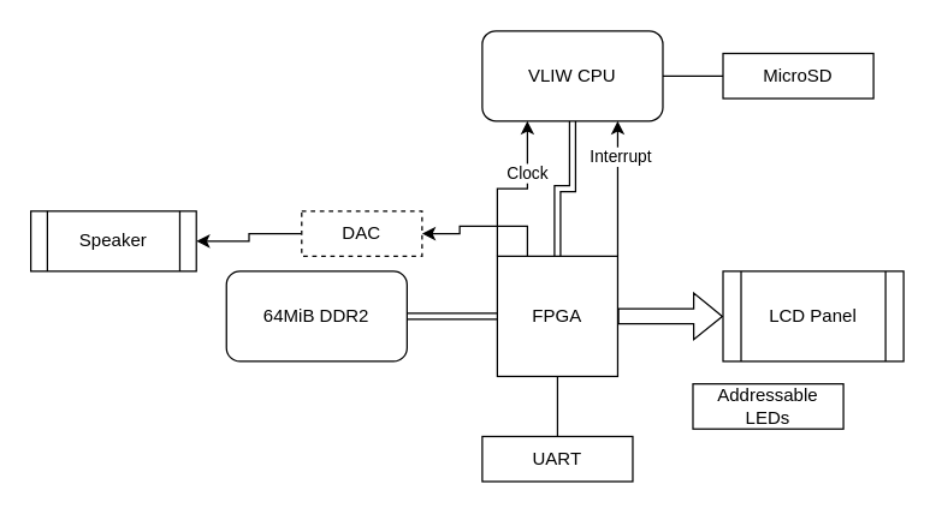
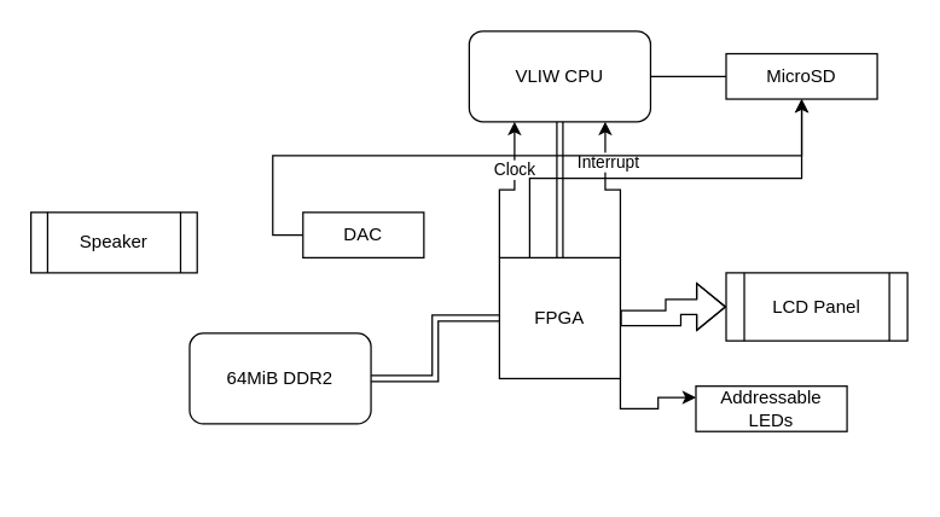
  <mxCell id="0" />
  <mxCell id="1" parent="0" />
  <mxCell id="2" style="edgeStyle=orthogonalEdgeStyle;rounded=0;orthogonalLoop=1;jettySize=auto;html=1;exitX=0.5;exitY=1;exitDx=0;exitDy=0;entryX=0.5;entryY=0;entryDx=0;entryDy=0;shape=link;" parent="1" source="4" target="13" edge="1"><mxGeometry relative="1" as="geometry" /></mxCell>
  <mxCell id="3" style="edgeStyle=orthogonalEdgeStyle;rounded=0;orthogonalLoop=1;jettySize=auto;html=1;exitX=1;exitY=0.5;exitDx=0;exitDy=0;entryX=0;entryY=0.5;entryDx=0;entryDy=0;endArrow=none;endFill=0;" parent="1" source="4" target="16" edge="1"><mxGeometry relative="1" as="geometry" /></mxCell>
- <mxCell id="4" value="VLIW CPU" style="rounded=1;whiteSpace=wrap;html=1;" parent="1" vertex="1"><mxGeometry x="320" y="20" width="120" height="60" as="geometry" /></mxCell>
- <mxCell id="5" style="edgeStyle=orthogonalEdgeStyle;rounded=0;orthogonalLoop=1;jettySize=auto;html=1;exitX=0.5;exitY=1;exitDx=0;exitDy=0;entryX=0.5;entryY=0;entryDx=0;entryDy=0;endArrow=none;endFill=0;" parent="1" source="13" target="17" edge="1"><mxGeometry relative="1" as="geometry" /></mxCell>
+ <mxCell id="4" value="VLIW CPU" style="rounded=1;whiteSpace=wrap;html=1;" parent="1" vertex="1"><mxGeometry x="310" y="20" width="120" height="60" as="geometry" /></mxCell>
  <mxCell id="6" style="edgeStyle=orthogonalEdgeStyle;rounded=0;orthogonalLoop=1;jettySize=auto;html=1;exitX=0;exitY=0;exitDx=0;exitDy=0;entryX=0.25;entryY=1;entryDx=0;entryDy=0;" parent="1" source="13" target="4" edge="1"><mxGeometry relative="1" as="geometry" /></mxCell>
  <mxCell id="7" value="Clock" style="edgeLabel;html=1;align=center;verticalAlign=middle;resizable=0;points=[];" parent="6" vertex="1" connectable="0"><mxGeometry x="0.38" y="1" relative="1" as="geometry"><mxPoint as="offset" /></mxGeometry></mxCell>
  <mxCell id="8" style="edgeStyle=orthogonalEdgeStyle;rounded=0;orthogonalLoop=1;jettySize=auto;html=1;exitX=1;exitY=0.5;exitDx=0;exitDy=0;entryX=0;entryY=0.5;entryDx=0;entryDy=0;shape=flexArrow;" parent="1" source="13" target="18" edge="1"><mxGeometry relative="1" as="geometry" /></mxCell>
+ <mxCell id="9" style="edgeStyle=orthogonalEdgeStyle;rounded=0;orthogonalLoop=1;jettySize=auto;html=1;exitX=1;exitY=1;exitDx=0;exitDy=0;entryX=0;entryY=0.25;entryDx=0;entryDy=0;" parent="1" source="13" target="19" edge="1"><mxGeometry relative="1" as="geometry" /></mxCell>
  <mxCell id="10" style="edgeStyle=orthogonalEdgeStyle;rounded=0;orthogonalLoop=1;jettySize=auto;html=1;exitX=1;exitY=0;exitDx=0;exitDy=0;entryX=0.75;entryY=1;entryDx=0;entryDy=0;" parent="1" source="13" target="4" edge="1"><mxGeometry relative="1" as="geometry" /></mxCell>
  <mxCell id="11" value="Interrupt" style="edgeLabel;html=1;align=center;verticalAlign=middle;resizable=0;points=[];" parent="10" vertex="1" connectable="0"><mxGeometry x="0.48" y="-1" relative="1" as="geometry"><mxPoint as="offset" /></mxGeometry></mxCell>
- <mxCell id="12" style="edgeStyle=orthogonalEdgeStyle;rounded=0;orthogonalLoop=1;jettySize=auto;html=1;exitX=0.25;exitY=0;exitDx=0;exitDy=0;" edge="1" parent="1" source="13" target="21"><mxGeometry relative="1" as="geometry" /></mxCell>
+ <mxCell id="12" style="edgeStyle=orthogonalEdgeStyle;rounded=0;orthogonalLoop=1;jettySize=auto;html=1;exitX=0.25;exitY=0;exitDx=0;exitDy=0;" edge="1" parent="1" source="13" target="16"><mxGeometry relative="1" as="geometry" /></mxCell>
  <mxCell id="13" value="&lt;div&gt;FPGA&lt;/div&gt;" style="whiteSpace=wrap;html=1;aspect=fixed;" parent="1" vertex="1"><mxGeometry x="330" y="170" width="80" height="80" as="geometry" /></mxCell>
  <mxCell id="14" style="edgeStyle=orthogonalEdgeStyle;rounded=0;orthogonalLoop=1;jettySize=auto;html=1;exitX=1;exitY=0.5;exitDx=0;exitDy=0;entryX=0;entryY=0.5;entryDx=0;entryDy=0;shape=link;" parent="1" source="15" target="13" edge="1"><mxGeometry relative="1" as="geometry" /></mxCell>
- <mxCell id="15" value="64MiB DDR2" style="rounded=1;whiteSpace=wrap;html=1;" parent="1" vertex="1"><mxGeometry x="150" y="180" width="120" height="60" as="geometry" /></mxCell>
+ <mxCell id="15" value="64MiB DDR2" style="rounded=1;whiteSpace=wrap;html=1;" parent="1" vertex="1"><mxGeometry x="125" y="220" width="120" height="60" as="geometry" /></mxCell>
  <mxCell id="16" value="MicroSD" style="rounded=0;whiteSpace=wrap;html=1;" parent="1" vertex="1"><mxGeometry x="480" y="35" width="100" height="30" as="geometry" /></mxCell>
- <mxCell id="17" value="UART" style="rounded=0;whiteSpace=wrap;html=1;" parent="1" vertex="1"><mxGeometry x="320" y="290" width="100" height="30" as="geometry" /></mxCell>
- <mxCell id="18" value="LCD Panel" style="shape=process;whiteSpace=wrap;html=1;backgroundOutline=1;" parent="1" vertex="1"><mxGeometry x="480" y="180" width="120" height="60" as="geometry" /></mxCell>
+ <mxCell id="18" value="LCD Panel" style="shape=process;whiteSpace=wrap;html=1;backgroundOutline=1;" parent="1" vertex="1"><mxGeometry x="480" y="180" width="120" height="45" as="geometry" /></mxCell>
  <mxCell id="19" value="Addressable LEDs" style="rounded=0;whiteSpace=wrap;html=1;" parent="1" vertex="1"><mxGeometry x="460" y="255" width="100" height="30" as="geometry" /></mxCell>
- <mxCell id="20" style="edgeStyle=orthogonalEdgeStyle;rounded=0;orthogonalLoop=1;jettySize=auto;html=1;exitX=0;exitY=0.5;exitDx=0;exitDy=0;entryX=1;entryY=0.5;entryDx=0;entryDy=0;" edge="1" parent="1" source="21" target="22"><mxGeometry relative="1" as="geometry" /></mxCell>
- <mxCell id="21" value="DAC" style="rounded=0;whiteSpace=wrap;html=1;dashed=1;" vertex="1" parent="1"><mxGeometry x="200" y="140" width="80" height="30" as="geometry" /></mxCell>
+ <mxCell id="20" style="edgeStyle=orthogonalEdgeStyle;rounded=0;orthogonalLoop=1;jettySize=auto;html=1;exitX=0;exitY=0.5;exitDx=0;exitDy=0;" edge="1" parent="1" source="21" target="16"><mxGeometry relative="1" as="geometry" /></mxCell>
+ <mxCell id="21" value="DAC" style="rounded=0;whiteSpace=wrap;html=1;" vertex="1" parent="1"><mxGeometry x="200" y="140" width="80" height="30" as="geometry" /></mxCell>
  <mxCell id="22" value="Speaker" style="shape=process;whiteSpace=wrap;html=1;backgroundOutline=1;" vertex="1" parent="1"><mxGeometry x="20" y="140" width="110" height="40" as="geometry" /></mxCell>
